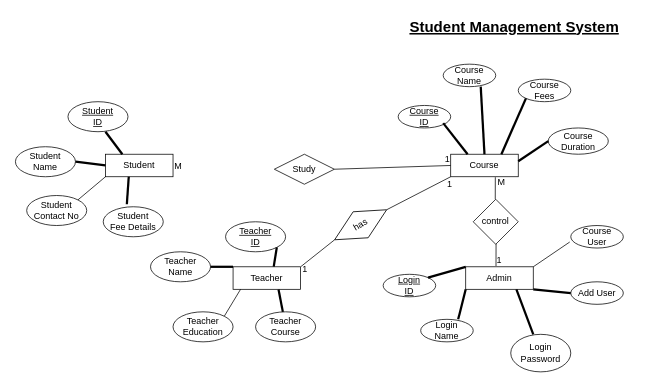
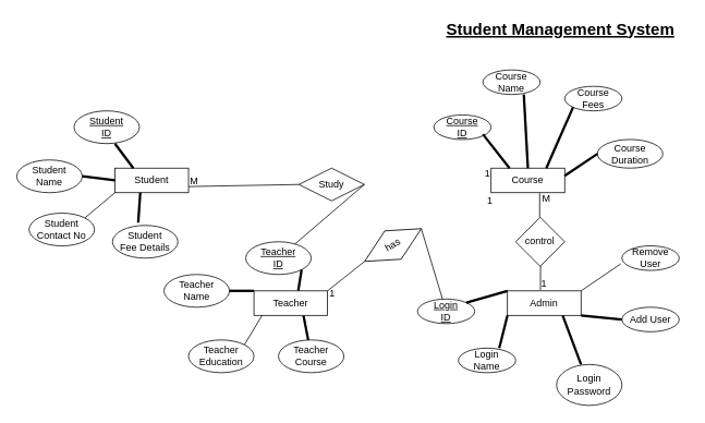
  <mxCell id="0" />
  <mxCell id="1" parent="0" />
  <mxCell id="2" value="Student" style="rounded=0;whiteSpace=wrap;html=1;" parent="1" vertex="1"><mxGeometry x="140" y="205" width="90" height="30" as="geometry" /></mxCell>
  <mxCell id="3" value="Teacher" style="rounded=0;whiteSpace=wrap;html=1;" parent="1" vertex="1"><mxGeometry x="310" y="355" width="90" height="30" as="geometry" /></mxCell>
  <mxCell id="4" value="Course" style="rounded=0;whiteSpace=wrap;html=1;" parent="1" vertex="1"><mxGeometry x="600" y="205" width="90" height="30" as="geometry" /></mxCell>
  <mxCell id="5" value="Admin" style="rounded=0;whiteSpace=wrap;html=1;" parent="1" vertex="1"><mxGeometry x="620" y="355" width="90" height="30" as="geometry" /></mxCell>
  <mxCell id="6" value="Student&lt;br&gt;ID" style="ellipse;whiteSpace=wrap;html=1;fontStyle=4" parent="1" vertex="1"><mxGeometry x="90" y="135" width="80" height="40" as="geometry" /></mxCell>
  <mxCell id="7" value="Student&lt;br&gt;Name" style="ellipse;whiteSpace=wrap;html=1;" parent="1" vertex="1"><mxGeometry y="195" width="80" height="40" as="geometry" x="20" /></mxCell>
  <mxCell id="8" value="Student&lt;br&gt;Contact No" style="ellipse;whiteSpace=wrap;html=1;" parent="1" vertex="1"><mxGeometry x="35" y="260" width="80" height="40" as="geometry" /></mxCell>
  <mxCell id="9" value="Student&lt;br&gt;Fee Details" style="ellipse;whiteSpace=wrap;html=1;" parent="1" vertex="1"><mxGeometry x="137" y="275" width="80" height="40" as="geometry" /></mxCell>
  <mxCell id="10" value="" style="endArrow=none;html=1;exitX=0.25;exitY=0;exitDx=0;exitDy=0;strokeWidth=3;" parent="1" source="2" edge="1"><mxGeometry width="50" height="50" relative="1" as="geometry"><mxPoint x="140" y="195" as="sourcePoint" /><mxPoint x="140" y="175" as="targetPoint" /></mxGeometry></mxCell>
  <mxCell id="11" value="" style="endArrow=none;html=1;entryX=0.393;entryY=-0.085;entryDx=0;entryDy=0;entryPerimeter=0;strokeWidth=3;" parent="1" target="9" edge="1"><mxGeometry width="50" height="50" relative="1" as="geometry"><mxPoint x="171" y="235" as="sourcePoint" /><mxPoint x="150" y="185" as="targetPoint" /></mxGeometry></mxCell>
  <mxCell id="12" value="" style="endArrow=none;html=1;entryX=1;entryY=0;entryDx=0;entryDy=0;exitX=0;exitY=1;exitDx=0;exitDy=0;" parent="1" source="2" target="8" edge="1"><mxGeometry width="50" height="50" relative="1" as="geometry"><mxPoint x="181" y="245" as="sourcePoint" /><mxPoint x="181.44" y="291.6" as="targetPoint" /></mxGeometry></mxCell>
  <mxCell id="13" value="" style="endArrow=none;html=1;entryX=0;entryY=0.5;entryDx=0;entryDy=0;strokeWidth=3;" parent="1" target="2" edge="1"><mxGeometry width="50" height="50" relative="1" as="geometry"><mxPoint x="100" y="215" as="sourcePoint" /><mxPoint x="100.44" y="261.6" as="targetPoint" /></mxGeometry></mxCell>
  <mxCell id="14" value="Study" style="rhombus;whiteSpace=wrap;html=1;" parent="1" vertex="1"><mxGeometry x="365" y="205" width="80" height="40" as="geometry" /></mxCell>
- <mxCell id="15" value="" style="endArrow=none;html=1;entryX=0;entryY=0.5;entryDx=0;entryDy=0;exitX=1;exitY=0.5;exitDx=0;exitDy=0;" parent="1" source="14" target="4" edge="1"><mxGeometry width="50" height="50" relative="1" as="geometry"><mxPoint x="420" y="285" as="sourcePoint" /><mxPoint x="470" y="235" as="targetPoint" /></mxGeometry></mxCell>
+ <mxCell id="15" value="" style="endArrow=none;html=1;exitX=1;exitY=0.5;exitDx=0;exitDy=0;" parent="1" source="14" target="26" edge="1"><mxGeometry width="50" height="50" relative="1" as="geometry"><mxPoint x="420" y="285" as="sourcePoint" /><mxPoint x="470" y="235" as="targetPoint" /></mxGeometry></mxCell>
+ <mxCell id="16" value="" style="endArrow=none;html=1;entryX=0;entryY=0.5;entryDx=0;entryDy=0;exitX=1;exitY=0.75;exitDx=0;exitDy=0;" parent="1" source="2" target="14" edge="1"><mxGeometry width="50" height="50" relative="1" as="geometry"><mxPoint x="420" y="285" as="sourcePoint" /><mxPoint x="470" y="235" as="targetPoint" /></mxGeometry></mxCell>
  <mxCell id="17" value="has" style="rhombus;whiteSpace=wrap;html=1;rotation=-30;" parent="1" vertex="1"><mxGeometry x="440" y="279" width="80" height="40" as="geometry" /></mxCell>
  <mxCell id="18" value="control" style="rhombus;whiteSpace=wrap;html=1;" parent="1" vertex="1"><mxGeometry x="630" y="265" width="60" height="60" as="geometry" /></mxCell>
- <mxCell id="19" value="" style="endArrow=none;html=1;entryX=0;entryY=1;entryDx=0;entryDy=0;exitX=1;exitY=0.5;exitDx=0;exitDy=0;" parent="1" source="17" target="4" edge="1"><mxGeometry width="50" height="50" relative="1" as="geometry"><mxPoint x="510" y="285" as="sourcePoint" /><mxPoint x="560" y="235" as="targetPoint" /></mxGeometry></mxCell>
+ <mxCell id="19" value="" style="endArrow=none;html=1;exitX=1;exitY=0.5;exitDx=0;exitDy=0;" parent="1" source="17" target="31" edge="1"><mxGeometry width="50" height="50" relative="1" as="geometry"><mxPoint x="510" y="285" as="sourcePoint" /><mxPoint x="560" y="235" as="targetPoint" /></mxGeometry></mxCell>
  <mxCell id="20" value="" style="endArrow=none;html=1;entryX=0;entryY=0.5;entryDx=0;entryDy=0;exitX=1;exitY=0.5;exitDx=0;exitDy=0;" parent="1" target="17" edge="1"><mxGeometry width="50" height="50" relative="1" as="geometry"><mxPoint x="400.001" y="355" as="sourcePoint" /><mxPoint x="485.36" y="311" as="targetPoint" /></mxGeometry></mxCell>
  <mxCell id="21" value="" style="endArrow=none;html=1;entryX=0;entryY=1;entryDx=0;entryDy=0;exitX=0.616;exitY=1.02;exitDx=0;exitDy=0;exitPerimeter=0;" parent="1" edge="1"><mxGeometry width="50" height="50" relative="1" as="geometry"><mxPoint x="659.44" y="235.6" as="sourcePoint" /><mxPoint x="659.36" y="265" as="targetPoint" /></mxGeometry></mxCell>
  <mxCell id="22" value="" style="endArrow=none;html=1;entryX=0;entryY=1;entryDx=0;entryDy=0;exitX=0.616;exitY=1.02;exitDx=0;exitDy=0;exitPerimeter=0;" parent="1" edge="1"><mxGeometry width="50" height="50" relative="1" as="geometry"><mxPoint x="660.44" y="324.6" as="sourcePoint" /><mxPoint x="660.36" y="354" as="targetPoint" /></mxGeometry></mxCell>
  <mxCell id="23" value="Teacher&lt;br&gt;Name" style="ellipse;whiteSpace=wrap;html=1;" parent="1" vertex="1"><mxGeometry x="200" y="335" width="80" height="40" as="geometry" /></mxCell>
  <mxCell id="24" value="Teacher&lt;br&gt;Education" style="ellipse;whiteSpace=wrap;html=1;" parent="1" vertex="1"><mxGeometry x="230" y="415" width="80" height="40" as="geometry" /></mxCell>
  <mxCell id="25" value="Teacher&lt;br&gt;Course" style="ellipse;whiteSpace=wrap;html=1;" parent="1" vertex="1"><mxGeometry x="340" y="415" width="80" height="40" as="geometry" /></mxCell>
  <mxCell id="26" value="Teacher&lt;br&gt;ID" style="ellipse;whiteSpace=wrap;html=1;fontStyle=4" parent="1" vertex="1"><mxGeometry x="300" y="295" width="80" height="40" as="geometry" /></mxCell>
  <mxCell id="27" value="" style="endArrow=none;html=1;exitX=1;exitY=0;exitDx=0;exitDy=0;" parent="1" source="24" edge="1"><mxGeometry width="50" height="50" relative="1" as="geometry"><mxPoint x="270" y="435" as="sourcePoint" /><mxPoint x="320" y="385" as="targetPoint" /></mxGeometry></mxCell>
  <mxCell id="28" value="" style="endArrow=none;html=1;entryX=0.673;entryY=1.007;entryDx=0;entryDy=0;entryPerimeter=0;strokeWidth=3;" parent="1" source="25" target="3" edge="1"><mxGeometry width="50" height="50" relative="1" as="geometry"><mxPoint x="308.284" y="430.858" as="sourcePoint" /><mxPoint x="330" y="395" as="targetPoint" /></mxGeometry></mxCell>
  <mxCell id="29" value="" style="endArrow=none;html=1;entryX=1;entryY=1;entryDx=0;entryDy=0;exitX=0.602;exitY=-0.007;exitDx=0;exitDy=0;exitPerimeter=0;strokeWidth=3;" parent="1" source="3" target="26" edge="1"><mxGeometry width="50" height="50" relative="1" as="geometry"><mxPoint x="350" y="365" as="sourcePoint" /><mxPoint x="380.57" y="395.21" as="targetPoint" /></mxGeometry></mxCell>
  <mxCell id="30" value="" style="endArrow=none;html=1;entryX=1;entryY=0.5;entryDx=0;entryDy=0;exitX=0;exitY=0;exitDx=0;exitDy=0;strokeWidth=3;" parent="1" source="3" target="23" edge="1"><mxGeometry width="50" height="50" relative="1" as="geometry"><mxPoint x="396.342" y="435.084" as="sourcePoint" /><mxPoint x="390.57" y="405.21" as="targetPoint" /></mxGeometry></mxCell>
  <mxCell id="31" value="Login&lt;br&gt;ID" style="ellipse;whiteSpace=wrap;html=1;fontStyle=4" parent="1" vertex="1"><mxGeometry x="510" y="365" width="70" height="30" as="geometry" /></mxCell>
  <mxCell id="32" value="Login&lt;br&gt;Name" style="ellipse;whiteSpace=wrap;html=1;" parent="1" vertex="1"><mxGeometry x="560" y="425" width="70" height="30" as="geometry" /></mxCell>
  <mxCell id="33" value="Login&lt;br&gt;Password" style="ellipse;whiteSpace=wrap;html=1;" parent="1" vertex="1"><mxGeometry x="680" y="445" width="80" height="50" as="geometry" /></mxCell>
  <mxCell id="34" value="Add User" style="ellipse;whiteSpace=wrap;html=1;" parent="1" vertex="1"><mxGeometry x="760" y="375" width="70" height="30" as="geometry" /></mxCell>
- <mxCell id="35" value="Course&lt;br&gt;User" style="ellipse;whiteSpace=wrap;html=1;" parent="1" vertex="1"><mxGeometry x="760" y="300" width="70" height="30" as="geometry" /></mxCell>
+ <mxCell id="35" value="Remove&lt;br&gt;User" style="ellipse;whiteSpace=wrap;html=1;" parent="1" vertex="1"><mxGeometry x="760" y="300" width="70" height="30" as="geometry" /></mxCell>
  <mxCell id="36" value="" style="endArrow=none;html=1;exitX=1;exitY=0;exitDx=0;exitDy=0;strokeWidth=3;" parent="1" source="31" edge="1"><mxGeometry width="50" height="50" relative="1" as="geometry"><mxPoint x="570" y="405" as="sourcePoint" /><mxPoint x="620" y="355" as="targetPoint" /></mxGeometry></mxCell>
  <mxCell id="37" value="" style="endArrow=none;html=1;exitX=0.714;exitY=0;exitDx=0;exitDy=0;exitPerimeter=0;strokeWidth=3;" parent="1" source="32" edge="1"><mxGeometry width="50" height="50" relative="1" as="geometry"><mxPoint x="579.749" y="379.393" as="sourcePoint" /><mxPoint x="620" y="385" as="targetPoint" /></mxGeometry></mxCell>
  <mxCell id="38" value="" style="endArrow=none;html=1;exitX=0.375;exitY=0;exitDx=0;exitDy=0;exitPerimeter=0;entryX=0.75;entryY=1;entryDx=0;entryDy=0;strokeWidth=3;" parent="1" source="33" target="5" edge="1"><mxGeometry width="50" height="50" relative="1" as="geometry"><mxPoint x="589.749" y="389.393" as="sourcePoint" /><mxPoint x="640" y="375" as="targetPoint" /></mxGeometry></mxCell>
  <mxCell id="39" value="" style="endArrow=none;html=1;exitX=-0.02;exitY=0.733;exitDx=0;exitDy=0;entryX=1;entryY=0;entryDx=0;entryDy=0;exitPerimeter=0;" parent="1" source="35" target="5" edge="1"><mxGeometry width="50" height="50" relative="1" as="geometry"><mxPoint x="599.749" y="399.393" as="sourcePoint" /><mxPoint x="650" y="385" as="targetPoint" /></mxGeometry></mxCell>
  <mxCell id="40" value="" style="endArrow=none;html=1;exitX=0;exitY=0.5;exitDx=0;exitDy=0;entryX=1;entryY=1;entryDx=0;entryDy=0;strokeWidth=3;" parent="1" source="34" target="5" edge="1"><mxGeometry width="50" height="50" relative="1" as="geometry"><mxPoint x="609.749" y="409.393" as="sourcePoint" /><mxPoint x="660" y="395" as="targetPoint" /></mxGeometry></mxCell>
  <mxCell id="41" value="Course&lt;br&gt;ID" style="ellipse;whiteSpace=wrap;html=1;fontStyle=4" parent="1" vertex="1"><mxGeometry x="530" y="140" width="70" height="30" as="geometry" /></mxCell>
  <mxCell id="42" value="Course&lt;br&gt;Name" style="ellipse;whiteSpace=wrap;html=1;" parent="1" vertex="1"><mxGeometry x="590" y="85" width="70" height="30" as="geometry" /></mxCell>
  <mxCell id="43" value="Course&lt;br&gt;Fees" style="ellipse;whiteSpace=wrap;html=1;" parent="1" vertex="1"><mxGeometry x="690" y="105" width="70" height="30" as="geometry" /></mxCell>
  <mxCell id="44" value="Course&lt;br&gt;Duration" style="ellipse;whiteSpace=wrap;html=1;" parent="1" vertex="1"><mxGeometry x="730" y="170" width="80" height="35" as="geometry" /></mxCell>
  <mxCell id="45" value="" style="endArrow=none;html=1;exitX=0.5;exitY=0;exitDx=0;exitDy=0;strokeWidth=3;" parent="1" source="4" edge="1"><mxGeometry width="50" height="50" relative="1" as="geometry"><mxPoint x="590" y="165" as="sourcePoint" /><mxPoint x="640" y="115" as="targetPoint" /></mxGeometry></mxCell>
  <mxCell id="46" value="" style="endArrow=none;html=1;exitX=0.25;exitY=0;exitDx=0;exitDy=0;strokeWidth=3;" parent="1" source="4" edge="1"><mxGeometry width="50" height="50" relative="1" as="geometry"><mxPoint x="610" y="196" as="sourcePoint" /><mxPoint x="590" y="163.5" as="targetPoint" /></mxGeometry></mxCell>
  <mxCell id="47" value="" style="endArrow=none;html=1;exitX=0.75;exitY=0;exitDx=0;exitDy=0;entryX=0;entryY=1;entryDx=0;entryDy=0;strokeWidth=3;" parent="1" source="4" target="43" edge="1"><mxGeometry width="50" height="50" relative="1" as="geometry"><mxPoint x="632.5" y="215" as="sourcePoint" /><mxPoint x="600" y="173.5" as="targetPoint" /></mxGeometry></mxCell>
  <mxCell id="48" value="" style="endArrow=none;html=1;exitX=0.75;exitY=0;exitDx=0;exitDy=0;entryX=0;entryY=0.5;entryDx=0;entryDy=0;strokeWidth=3;" parent="1" target="44" edge="1"><mxGeometry width="50" height="50" relative="1" as="geometry"><mxPoint x="690" y="214.39" as="sourcePoint" /><mxPoint x="722.751" y="139.997" as="targetPoint" /></mxGeometry></mxCell>
  <mxCell id="49" value="1" style="text;html=1;strokeColor=none;fillColor=none;align=center;verticalAlign=middle;whiteSpace=wrap;rounded=0;" parent="1" vertex="1"><mxGeometry x="376" y="344" width="60" height="30" as="geometry" /></mxCell>
  <mxCell id="50" value="1" style="text;html=1;strokeColor=none;fillColor=none;align=center;verticalAlign=middle;whiteSpace=wrap;rounded=0;" parent="1" vertex="1"><mxGeometry x="569" y="230" width="60" height="30" as="geometry" /></mxCell>
  <mxCell id="51" value="M" style="text;html=1;strokeColor=none;fillColor=none;align=center;verticalAlign=middle;whiteSpace=wrap;rounded=0;" parent="1" vertex="1"><mxGeometry x="638" y="227" width="60" height="30" as="geometry" /></mxCell>
  <mxCell id="52" value="1" style="text;html=1;strokeColor=none;fillColor=none;align=center;verticalAlign=middle;whiteSpace=wrap;rounded=0;" parent="1" vertex="1"><mxGeometry x="635" y="331" width="60" height="30" as="geometry" /></mxCell>
  <mxCell id="53" value="M" style="text;html=1;strokeColor=none;fillColor=none;align=center;verticalAlign=middle;whiteSpace=wrap;rounded=0;" parent="1" vertex="1"><mxGeometry x="207" y="206" width="60" height="30" as="geometry" /></mxCell>
  <mxCell id="54" value="1" style="text;html=1;strokeColor=none;fillColor=none;align=center;verticalAlign=middle;whiteSpace=wrap;rounded=0;" parent="1" vertex="1"><mxGeometry x="566" y="197" width="60" height="30" as="geometry" /></mxCell>
  <mxCell id="55" value="Student Management System" style="text;html=1;strokeColor=none;fillColor=none;align=center;verticalAlign=middle;whiteSpace=wrap;rounded=0;fontSize=20;fontStyle=5" parent="1" vertex="1"><mxGeometry x="530" y="20" width="310" height="30" as="geometry" /></mxCell>
